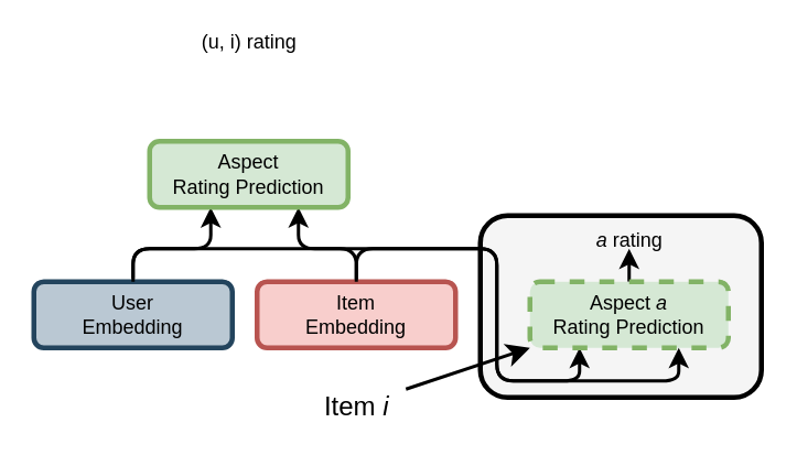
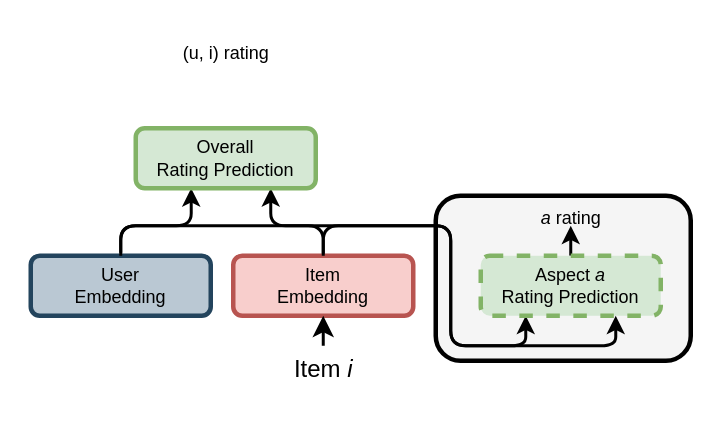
  <mxCell id="0" />
  <mxCell id="1" parent="0" />
  <mxCell id="2" value="" style="rounded=1;whiteSpace=wrap;html=1;strokeWidth=3;fillColor=#f5f5f5;strokeColor=#000000;fontColor=#333333;movable=1;resizable=1;rotatable=1;deletable=1;editable=1;locked=0;connectable=1;container=0;" vertex="1" parent="1"><mxGeometry x="290" y="130" width="170" height="110" as="geometry" /></mxCell>
  <mxCell id="3" value="" style="edgeStyle=orthogonalEdgeStyle;rounded=1;orthogonalLoop=1;jettySize=auto;html=1;fillColor=#bac8d3;strokeColor=#000000;strokeWidth=2;entryX=0.308;entryY=1.05;entryDx=0;entryDy=0;entryPerimeter=0;curved=0;" edge="1" parent="1"><mxGeometry relative="1" as="geometry"><mxPoint x="80" y="168" as="sourcePoint" /><mxPoint x="126.96" y="125" as="targetPoint" /><Array as="points"><mxPoint x="80" y="150" /><mxPoint x="127" y="150" /></Array></mxGeometry></mxCell>
  <mxCell id="4" value="User&lt;div&gt;Embedding&lt;/div&gt;" style="rounded=1;whiteSpace=wrap;html=1;fillColor=#bac8d3;strokeColor=#23445d;strokeWidth=3;" vertex="1" parent="1"><mxGeometry x="20" y="170" width="120" height="40" as="geometry" /></mxCell>
  <mxCell id="5" style="edgeStyle=orthogonalEdgeStyle;rounded=1;orthogonalLoop=1;jettySize=auto;html=1;exitX=0.5;exitY=0;exitDx=0;exitDy=0;entryX=0.75;entryY=1;entryDx=0;entryDy=0;fillColor=#f8cecc;strokeColor=#000000;strokeWidth=2;curved=0;" edge="1" parent="1" source="6" target="10"><mxGeometry relative="1" as="geometry"><mxPoint x="215" y="120" as="targetPoint" /><Array as="points"><mxPoint x="215" y="150" /><mxPoint x="180" y="150" /></Array></mxGeometry></mxCell>
  <mxCell id="6" value="Item&lt;div&gt;Embedding&lt;/div&gt;" style="rounded=1;whiteSpace=wrap;html=1;fillColor=#f8cecc;strokeColor=#b85450;strokeWidth=3;" vertex="1" parent="1"><mxGeometry x="155" y="170" width="120" height="40" as="geometry" /></mxCell>
  <mxCell id="7" style="edgeStyle=orthogonalEdgeStyle;rounded=1;orthogonalLoop=1;jettySize=auto;html=1;exitX=0.5;exitY=0;exitDx=0;exitDy=0;entryX=0.25;entryY=1;entryDx=0;entryDy=0;curved=0;strokeWidth=2;" edge="1" parent="1" target="9"><mxGeometry relative="1" as="geometry"><Array as="points"><mxPoint x="80" y="150" /><mxPoint x="300" y="150" /><mxPoint x="300" y="230" /><mxPoint x="350" y="230" /></Array><mxPoint x="80" y="170" as="sourcePoint" /></mxGeometry></mxCell>
  <mxCell id="8" style="edgeStyle=orthogonalEdgeStyle;rounded=0;orthogonalLoop=1;jettySize=auto;html=1;exitX=0.5;exitY=0;exitDx=0;exitDy=0;strokeWidth=2;" edge="1" parent="1" source="9"><mxGeometry relative="1" as="geometry"><mxPoint x="380" y="150" as="targetPoint" /></mxGeometry></mxCell>
  <mxCell id="9" value="Aspect &lt;i&gt;a&lt;/i&gt;&lt;div&gt;Rating Prediction&lt;/div&gt;" style="rounded=1;whiteSpace=wrap;html=1;fillColor=#d5e8d4;strokeColor=#82b366;strokeWidth=3;dashed=1;" vertex="1" parent="1"><mxGeometry x="320" y="170" width="120" height="40" as="geometry" /></mxCell>
- <mxCell id="10" value="Aspect&lt;div&gt;Rating Prediction&lt;/div&gt;" style="rounded=1;whiteSpace=wrap;html=1;fillColor=#d5e8d4;strokeColor=#82b366;strokeWidth=3;" vertex="1" parent="1"><mxGeometry x="90" y="85" width="120" height="40" as="geometry" /></mxCell>
- <mxCell id="11" style="edgeStyle=none;curved=1;rounded=0;orthogonalLoop=1;jettySize=auto;html=1;fontSize=12;startSize=8;endSize=8;fillColor=#f8cecc;strokeColor=#000000;strokeWidth=2;" edge="1" parent="1" source="12" target="9"><mxGeometry relative="1" as="geometry" /></mxCell>
+ <mxCell id="10" value="Overall&lt;div&gt;Rating Prediction&lt;/div&gt;" style="rounded=1;whiteSpace=wrap;html=1;fillColor=#d5e8d4;strokeColor=#82b366;strokeWidth=3;" vertex="1" parent="1"><mxGeometry x="90" y="85" width="120" height="40" as="geometry" /></mxCell>
+ <mxCell id="11" style="edgeStyle=none;curved=1;rounded=0;orthogonalLoop=1;jettySize=auto;html=1;entryX=0.5;entryY=1;entryDx=0;entryDy=0;fontSize=12;startSize=8;endSize=8;fillColor=#f8cecc;strokeColor=#000000;strokeWidth=2;" edge="1" parent="1" source="12" target="6"><mxGeometry relative="1" as="geometry" /></mxCell>
  <mxCell id="12" value="Item &lt;i&gt;i&lt;/i&gt;" style="text;html=1;align=center;verticalAlign=middle;resizable=0;points=[];autosize=1;strokeColor=none;fillColor=none;fontSize=16;" vertex="1" parent="1"><mxGeometry x="185" y="230" width="60" height="30" as="geometry" /></mxCell>
  <mxCell id="13" style="edgeStyle=orthogonalEdgeStyle;rounded=1;orthogonalLoop=1;jettySize=auto;html=1;exitX=0.5;exitY=0;exitDx=0;exitDy=0;entryX=0.75;entryY=1;entryDx=0;entryDy=0;strokeWidth=2;curved=0;" edge="1" parent="1" target="9"><mxGeometry relative="1" as="geometry"><Array as="points"><mxPoint x="215" y="150" /><mxPoint x="300" y="150" /><mxPoint x="300" y="230" /><mxPoint x="410" y="230" /></Array><mxPoint x="215" y="170" as="sourcePoint" /></mxGeometry></mxCell>
  <mxCell id="14" value="&lt;i&gt;a &lt;/i&gt;rating" style="text;html=1;align=center;verticalAlign=middle;resizable=0;points=[];autosize=1;strokeColor=none;fillColor=none;" vertex="1" parent="1"><mxGeometry x="350" y="130" width="60" height="30" as="geometry" /></mxCell>
- <mxCell id="15" value="(u, i)&amp;nbsp;&lt;span style=&quot;background-color: initial;&quot;&gt;rating&lt;/span&gt;" style="text;html=1;align=center;verticalAlign=middle;resizable=0;points=[];autosize=1;strokeColor=none;fillColor=none;" vertex="1" parent="1"><mxGeometry x="110" y="10" width="80" height="30" as="geometry" /></mxCell>
+ <mxCell id="15" value="(u, i)&amp;nbsp;&lt;span style=&quot;background-color: initial;&quot;&gt;rating&lt;/span&gt;" style="text;html=1;align=center;verticalAlign=middle;resizable=0;points=[];autosize=1;strokeColor=none;fillColor=none;" vertex="1" parent="1"><mxGeometry x="110" y="20" width="80" height="30" as="geometry" /></mxCell>
